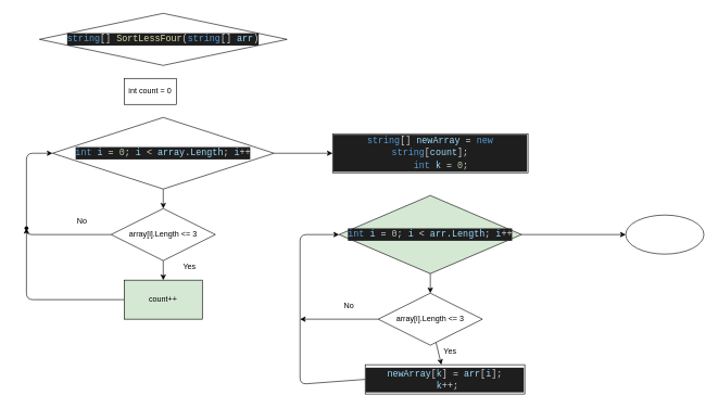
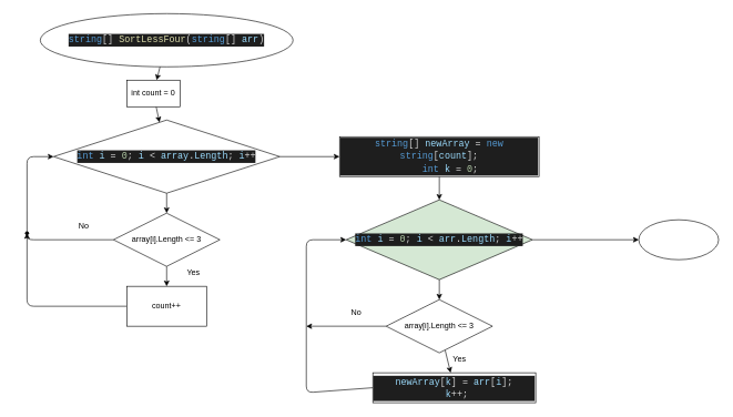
  <mxCell id="0" />
  <mxCell id="1" parent="0" />
- <mxCell id="3" value="&lt;div style=&quot;color: rgb(212 , 212 , 212) ; background-color: rgb(30 , 30 , 30) ; font-family: &amp;#34;consolas&amp;#34; , &amp;#34;courier new&amp;#34; , monospace ; font-size: 14px ; line-height: 19px&quot;&gt;&lt;span style=&quot;color: #569cd6&quot;&gt;string&lt;/span&gt;[] &lt;span style=&quot;color: #dcdcaa&quot;&gt;SortLessFour&lt;/span&gt;(&lt;span style=&quot;color: #569cd6&quot;&gt;string&lt;/span&gt;[] &lt;span style=&quot;color: #9cdcfe&quot;&gt;arr&lt;/span&gt;)&lt;/div&gt;" style="rhombus;whiteSpace=wrap;html=1;" vertex="1" parent="1"><mxGeometry x="60" y="20" width="380" height="80" as="geometry" /></mxCell>
+ <mxCell id="2" value="" style="edgeStyle=none;html=1;" edge="1" parent="1" source="3" target="5"><mxGeometry relative="1" as="geometry" /></mxCell>
+ <mxCell id="3" value="&lt;div style=&quot;color: rgb(212 , 212 , 212) ; background-color: rgb(30 , 30 , 30) ; font-family: &amp;#34;consolas&amp;#34; , &amp;#34;courier new&amp;#34; , monospace ; font-size: 14px ; line-height: 19px&quot;&gt;&lt;span style=&quot;color: #569cd6&quot;&gt;string&lt;/span&gt;[] &lt;span style=&quot;color: #dcdcaa&quot;&gt;SortLessFour&lt;/span&gt;(&lt;span style=&quot;color: #569cd6&quot;&gt;string&lt;/span&gt;[] &lt;span style=&quot;color: #9cdcfe&quot;&gt;arr&lt;/span&gt;)&lt;/div&gt;" style="ellipse;whiteSpace=wrap;html=1;" vertex="1" parent="1"><mxGeometry x="60" y="20" width="380" height="80" as="geometry" /></mxCell>
+ <mxCell id="4" value="" style="edgeStyle=none;html=1;" edge="1" parent="1" source="5" target="8"><mxGeometry relative="1" as="geometry" /></mxCell>
  <mxCell id="5" value="int count = 0" style="whiteSpace=wrap;html=1;" vertex="1" parent="1"><mxGeometry x="190" y="120" width="80" height="40" as="geometry" /></mxCell>
  <mxCell id="6" value="" style="edgeStyle=none;html=1;" edge="1" parent="1" source="8" target="11"><mxGeometry relative="1" as="geometry" /></mxCell>
  <mxCell id="7" value="" style="edgeStyle=none;html=1;" edge="1" parent="1" source="8"><mxGeometry relative="1" as="geometry"><mxPoint x="510" y="235" as="targetPoint" /></mxGeometry></mxCell>
  <mxCell id="8" value="&lt;div style=&quot;color: rgb(212 , 212 , 212) ; background-color: rgb(30 , 30 , 30) ; font-family: &amp;#34;consolas&amp;#34; , &amp;#34;courier new&amp;#34; , monospace ; font-size: 14px ; line-height: 19px&quot;&gt;&lt;span style=&quot;color: #569cd6&quot;&gt;int&lt;/span&gt; &lt;span style=&quot;color: #9cdcfe&quot;&gt;i&lt;/span&gt; = &lt;span style=&quot;color: #b5cea8&quot;&gt;0&lt;/span&gt;; &lt;span style=&quot;color: #9cdcfe&quot;&gt;i&lt;/span&gt; &amp;lt; &lt;span style=&quot;color: #9cdcfe&quot;&gt;array&lt;/span&gt;.&lt;span style=&quot;color: #9cdcfe&quot;&gt;Length&lt;/span&gt;; &lt;span style=&quot;color: #9cdcfe&quot;&gt;i&lt;/span&gt;++&lt;/div&gt;" style="rhombus;whiteSpace=wrap;html=1;" vertex="1" parent="1"><mxGeometry x="80" y="180" width="340" height="110" as="geometry" /></mxCell>
  <mxCell id="9" value="" style="edgeStyle=none;html=1;" edge="1" parent="1" source="11" target="13"><mxGeometry relative="1" as="geometry" /></mxCell>
  <mxCell id="10" value="" style="edgeStyle=none;html=1;entryX=0;entryY=0.5;entryDx=0;entryDy=0;startArrow=none;" edge="1" parent="1" source="14" target="8"><mxGeometry relative="1" as="geometry"><mxPoint x="50" y="360" as="targetPoint" /><Array as="points"><mxPoint y="235" x="40" /></Array></mxGeometry></mxCell>
  <mxCell id="11" value="array[i].Length &amp;lt;= 3" style="rhombus;whiteSpace=wrap;html=1;" vertex="1" parent="1"><mxGeometry x="170" y="320" width="160" height="80" as="geometry" /></mxCell>
  <mxCell id="12" value="" style="edgeStyle=none;html=1;" edge="1" parent="1" source="13" target="14"><mxGeometry relative="1" as="geometry"><Array as="points"><mxPoint y="460" x="40" /></Array></mxGeometry></mxCell>
- <mxCell id="13" value="count++" style="whiteSpace=wrap;html=1;fillColor=#d5e8d4;" vertex="1" parent="1"><mxGeometry x="190" y="430" width="120" height="60" as="geometry" /></mxCell>
+ <mxCell id="13" value="count++" style="whiteSpace=wrap;html=1;" vertex="1" parent="1"><mxGeometry x="190" y="430" width="120" height="60" as="geometry" /></mxCell>
  <mxCell id="14" value="" style="shape=waypoint;sketch=0;size=6;pointerEvents=1;points=[];fillColor=default;resizable=0;rotatable=0;perimeter=centerPerimeter;snapToPoint=1;" vertex="1" parent="1"><mxGeometry x="20" y="330" width="40" height="40" as="geometry" /></mxCell>
  <mxCell id="15" value="" style="edgeStyle=none;html=1;entryDx=0;entryDy=0;endArrow=none;" edge="1" parent="1" source="11" target="14"><mxGeometry relative="1" as="geometry"><mxPoint x="170" y="360" as="sourcePoint" /><mxPoint x="80" y="235" as="targetPoint" /><Array as="points"><mxPoint y="360" x="40" /></Array></mxGeometry></mxCell>
  <mxCell id="16" value="No" style="text;html=1;resizable=0;autosize=1;align=center;verticalAlign=middle;points=[];fillColor=none;strokeColor=none;rounded=0;" vertex="1" parent="1"><mxGeometry x="110" y="330" width="30" height="20" as="geometry" /></mxCell>
  <mxCell id="17" value="Yes" style="text;html=1;resizable=0;autosize=1;align=center;verticalAlign=middle;points=[];fillColor=none;strokeColor=none;rounded=0;" vertex="1" parent="1"><mxGeometry x="270" y="400" width="40" height="20" as="geometry" /></mxCell>
+ <mxCell id="18" value="" style="edgeStyle=none;html=1;" edge="1" parent="1" source="19" target="22"><mxGeometry relative="1" as="geometry" /></mxCell>
  <mxCell id="19" value="&lt;div style=&quot;color: rgb(212 , 212 , 212) ; background-color: rgb(30 , 30 , 30) ; font-family: &amp;#34;consolas&amp;#34; , &amp;#34;courier new&amp;#34; , monospace ; font-size: 14px ; line-height: 19px&quot;&gt;&lt;div&gt;&lt;span style=&quot;color: #569cd6&quot;&gt;string&lt;/span&gt;[] &lt;span style=&quot;color: #9cdcfe&quot;&gt;newArray&lt;/span&gt; = &lt;span style=&quot;color: #569cd6&quot;&gt;new&lt;/span&gt; &lt;span style=&quot;color: #569cd6&quot;&gt;string&lt;/span&gt;[&lt;span style=&quot;color: #9cdcfe&quot;&gt;count&lt;/span&gt;];&lt;/div&gt;&lt;div&gt;&amp;nbsp; &amp;nbsp; &lt;span style=&quot;color: #569cd6&quot;&gt;int&lt;/span&gt; &lt;span style=&quot;color: #9cdcfe&quot;&gt;k&lt;/span&gt; = &lt;span style=&quot;color: #b5cea8&quot;&gt;0&lt;/span&gt;;&lt;/div&gt;&lt;/div&gt;" style="whiteSpace=wrap;html=1;sketch=0;" vertex="1" parent="1"><mxGeometry x="510" y="205" width="300" height="60" as="geometry" /></mxCell>
  <mxCell id="20" value="" style="edgeStyle=none;html=1;" edge="1" parent="1" source="22" target="25"><mxGeometry relative="1" as="geometry" /></mxCell>
  <mxCell id="21" value="" style="edgeStyle=none;html=1;" edge="1" parent="1" source="22" target="30"><mxGeometry relative="1" as="geometry" /></mxCell>
  <mxCell id="22" value="&lt;div style=&quot;color: rgb(212 , 212 , 212) ; background-color: rgb(30 , 30 , 30) ; font-family: &amp;#34;consolas&amp;#34; , &amp;#34;courier new&amp;#34; , monospace ; font-size: 14px ; line-height: 19px&quot;&gt;&lt;span style=&quot;color: #569cd6&quot;&gt;int&lt;/span&gt; &lt;span style=&quot;color: #9cdcfe&quot;&gt;i&lt;/span&gt; = &lt;span style=&quot;color: #b5cea8&quot;&gt;0&lt;/span&gt;; &lt;span style=&quot;color: #9cdcfe&quot;&gt;i&lt;/span&gt; &amp;lt; &lt;span style=&quot;color: #9cdcfe&quot;&gt;arr&lt;/span&gt;.&lt;span style=&quot;color: #9cdcfe&quot;&gt;Length&lt;/span&gt;; &lt;span style=&quot;color: #9cdcfe&quot;&gt;i&lt;/span&gt;++&lt;/div&gt;" style="rhombus;whiteSpace=wrap;html=1;sketch=0;fillColor=#d5e8d4;" vertex="1" parent="1"><mxGeometry x="520" y="300" width="280" height="120" as="geometry" /></mxCell>
  <mxCell id="23" value="" style="edgeStyle=none;html=1;" edge="1" parent="1" source="25" target="27"><mxGeometry relative="1" as="geometry" /></mxCell>
  <mxCell id="24" style="edgeStyle=none;html=1;exitX=0;exitY=0.5;exitDx=0;exitDy=0;" edge="1" parent="1" source="25"><mxGeometry relative="1" as="geometry"><mxPoint x="460" y="490" as="targetPoint" /></mxGeometry></mxCell>
  <mxCell id="25" value="array[i].Length &amp;lt;= 3" style="rhombus;whiteSpace=wrap;html=1;" vertex="1" parent="1"><mxGeometry x="580" y="450" width="160" height="80" as="geometry" /></mxCell>
  <mxCell id="26" style="edgeStyle=none;html=1;exitX=0;exitY=0.5;exitDx=0;exitDy=0;entryX=0;entryY=0.5;entryDx=0;entryDy=0;" edge="1" parent="1" source="27" target="22"><mxGeometry relative="1" as="geometry"><Array as="points"><mxPoint x="460" y="590" /><mxPoint x="460" y="360" /></Array></mxGeometry></mxCell>
  <mxCell id="27" value="&lt;div style=&quot;color: rgb(212 , 212 , 212) ; background-color: rgb(30 , 30 , 30) ; font-family: &amp;#34;consolas&amp;#34; , &amp;#34;courier new&amp;#34; , monospace ; font-size: 14px ; line-height: 19px&quot;&gt;&lt;div&gt;&amp;nbsp;&lt;span style=&quot;color: #9cdcfe&quot;&gt;newArray&lt;/span&gt;[&lt;span style=&quot;color: #9cdcfe&quot;&gt;k&lt;/span&gt;] = &lt;span style=&quot;color: #9cdcfe&quot;&gt;arr&lt;/span&gt;[&lt;span style=&quot;color: #9cdcfe&quot;&gt;i&lt;/span&gt;];&amp;nbsp; &amp;nbsp;&lt;span style=&quot;color: rgb(156 , 220 , 254)&quot;&gt;k&lt;/span&gt;++;&lt;/div&gt;&lt;/div&gt;" style="whiteSpace=wrap;html=1;" vertex="1" parent="1"><mxGeometry x="560" y="560" width="245" height="45" as="geometry" /></mxCell>
  <mxCell id="28" value="No" style="text;html=1;resizable=0;autosize=1;align=center;verticalAlign=middle;points=[];fillColor=none;strokeColor=none;rounded=0;" vertex="1" parent="1"><mxGeometry x="520" y="460" width="30" height="20" as="geometry" /></mxCell>
  <mxCell id="29" value="Yes" style="text;html=1;resizable=0;autosize=1;align=center;verticalAlign=middle;points=[];fillColor=none;strokeColor=none;rounded=0;" vertex="1" parent="1"><mxGeometry x="670" y="530" width="40" height="20" as="geometry" /></mxCell>
  <mxCell id="30" value="" style="ellipse;whiteSpace=wrap;html=1;sketch=0;" vertex="1" parent="1"><mxGeometry x="960" y="330" width="120" height="60" as="geometry" /></mxCell>
